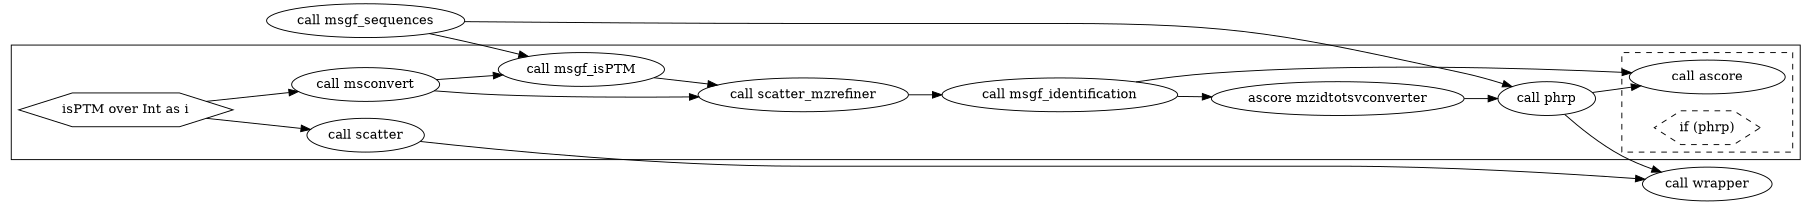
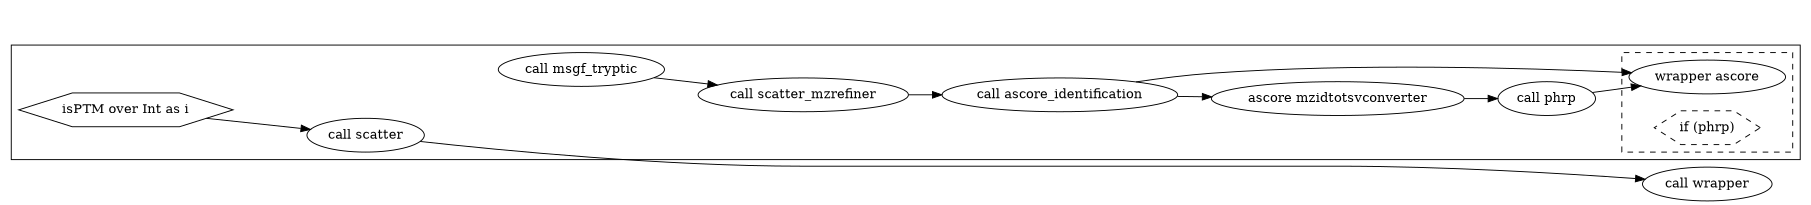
  digraph {
    compound=true
    rankdir=LR
-   n1 [label="call ascore"]
+   n1 [label="wrapper ascore"]
    n2 [label="if (phrp)" shape=hexagon style=dashed]
-   n3 [label="call msgf_identification"]
+   n3 [label="call ascore_identification"]
    n4 [label="ascore mzidtotsvconverter"]
-   n5 [label="call msconvert"]
    n6 [label="call scatter_mzrefiner"]
    n7 [label="call phrp"]
-   n8 [label="call msgf_isPTM"]
+   n8 [label="call msgf_tryptic"]
    n9 [label="isPTM over Int as i" shape=hexagon]
    n10 [label="call scatter"]
    n11 [label="call wrapper"]
-   n12 [label="call msgf_sequences"]
    subgraph cluster_1 {
      fillcolor=white
      style="filled,solid"
      n3
      n4
-     n5
      n6
      n7
      n8
      n9
      n10
      subgraph cluster_2 {
        fillcolor=white
        style="filled,dashed"
        n1
        n2
      }
    }
    n3 -> n1
    n3 -> n4
    n4 -> n7
-   n5 -> n6
-   n5 -> n8
    n6 -> n3
    n7 -> n1
-   n7 -> n11
    n8 -> n6
-   n9 -> n5
    n9 -> n10
    n10 -> n11
-   n12 -> n7
-   n12 -> n8
  }
